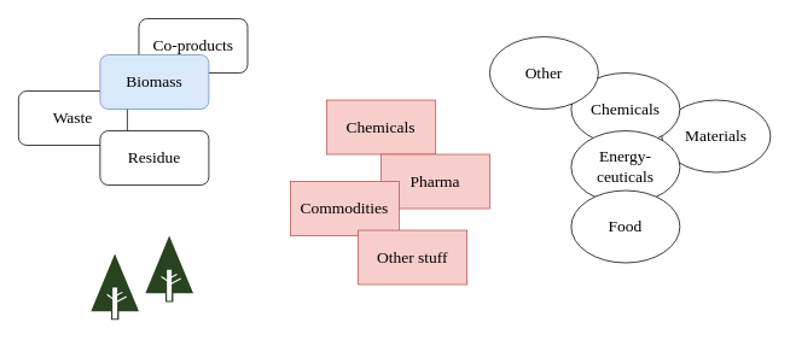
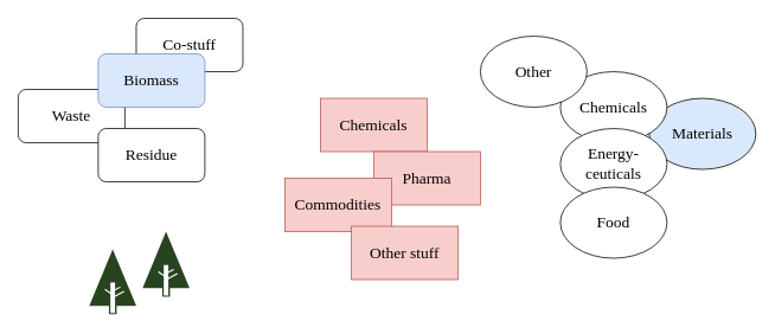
  <mxCell id="0" />
  <mxCell id="1" parent="0" />
- <mxCell id="2" value="Co-products" style="rounded=1;whiteSpace=wrap;html=1;fontSize=18;fontFamily=Rubik light;" vertex="1" parent="1"><mxGeometry x="152.8" y="20.2" width="120" height="60" as="geometry" /></mxCell>
+ <mxCell id="2" value="Co-stuff" style="rounded=1;whiteSpace=wrap;html=1;fontSize=18;fontFamily=Rubik light;" vertex="1" parent="1"><mxGeometry x="152.8" y="20.2" width="120" height="60" as="geometry" /></mxCell>
  <mxCell id="3" value="Waste" style="rounded=1;whiteSpace=wrap;html=1;fontSize=18;fontFamily=Rubik light;" vertex="1" parent="1"><mxGeometry x="20" y="100.2" width="120" height="60" as="geometry" /></mxCell>
- <mxCell id="4" value="Materials" style="ellipse;whiteSpace=wrap;html=1;fontSize=18;fontFamily=Rubik light;" vertex="1" parent="1"><mxGeometry x="730" y="110.2" width="120" height="80" as="geometry" /></mxCell>
+ <mxCell id="4" value="Materials" style="ellipse;whiteSpace=wrap;html=1;fontSize=18;fontFamily=Rubik light;fillColor=#dae8fc;" vertex="1" parent="1"><mxGeometry x="730" y="110.2" width="120" height="80" as="geometry" /></mxCell>
  <mxCell id="5" value="Biomass" style="rounded=1;whiteSpace=wrap;html=1;fontSize=18;fontFamily=Rubik light;fillColor=#dae8fc;strokeColor=#6c8ebf;" vertex="1" parent="1"><mxGeometry x="110" y="60.2" width="120" height="60" as="geometry" /></mxCell>
  <mxCell id="6" value="Residue" style="rounded=1;whiteSpace=wrap;html=1;fontSize=18;fontFamily=Rubik light;" vertex="1" parent="1"><mxGeometry x="110" y="144.2" width="120" height="60" as="geometry" /></mxCell>
  <mxCell id="7" value="Chemicals" style="rounded=0;whiteSpace=wrap;html=1;fillColor=#f8cecc;strokeColor=#b85450;fontSize=18;fontFamily=Rubik light;" vertex="1" parent="1"><mxGeometry x="360" y="110.2" width="120" height="60" as="geometry" /></mxCell>
  <mxCell id="8" value="Pharma" style="rounded=0;whiteSpace=wrap;html=1;fillColor=#f8cecc;strokeColor=#b85450;fontSize=18;fontFamily=Rubik light;" vertex="1" parent="1"><mxGeometry x="420" y="170.2" width="120" height="60" as="geometry" /></mxCell>
  <mxCell id="9" value="Commodities" style="rounded=0;whiteSpace=wrap;html=1;fillColor=#f8cecc;strokeColor=#b85450;fontSize=18;fontFamily=Rubik light;" vertex="1" parent="1"><mxGeometry x="320" y="200.2" width="120" height="60" as="geometry" /></mxCell>
  <mxCell id="10" value="Other stuff" style="rounded=0;whiteSpace=wrap;html=1;fillColor=#f8cecc;strokeColor=#b85450;fontSize=18;fontFamily=Rubik light;" vertex="1" parent="1"><mxGeometry x="395" y="254.2" width="120" height="60" as="geometry" /></mxCell>
  <mxCell id="11" value="" style="dashed=0;outlineConnect=0;html=1;align=center;labelPosition=center;verticalLabelPosition=bottom;verticalAlign=top;shape=mxgraph.weblogos.forrst;fillColor=#27431F" vertex="1" parent="1"><mxGeometry x="100" y="280" width="52.8" height="73.2" as="geometry" /></mxCell>
  <mxCell id="12" value="" style="dashed=0;outlineConnect=0;html=1;align=center;labelPosition=center;verticalLabelPosition=bottom;verticalAlign=top;shape=mxgraph.weblogos.forrst;fillColor=#27431F" vertex="1" parent="1"><mxGeometry x="160" y="260.2" width="52.8" height="73.2" as="geometry" /></mxCell>
  <mxCell id="13" value="Chemicals" style="ellipse;whiteSpace=wrap;html=1;fontSize=18;fontFamily=Rubik light;" vertex="1" parent="1"><mxGeometry x="630" y="80.2" width="120" height="80" as="geometry" /></mxCell>
  <mxCell id="14" value="Energy-ceuticals" style="ellipse;whiteSpace=wrap;html=1;fontSize=18;fontFamily=Rubik light;" vertex="1" parent="1"><mxGeometry x="630" y="144.2" width="120" height="80" as="geometry" /></mxCell>
  <mxCell id="15" value="Food" style="ellipse;whiteSpace=wrap;html=1;fontSize=18;fontFamily=Rubik light;" vertex="1" parent="1"><mxGeometry x="630" y="210.2" width="120" height="80" as="geometry" /></mxCell>
  <mxCell id="16" value="Other" style="ellipse;whiteSpace=wrap;html=1;fontSize=18;fontFamily=Rubik light;" vertex="1" parent="1"><mxGeometry x="540" y="40.2" width="120" height="80" as="geometry" /></mxCell>
